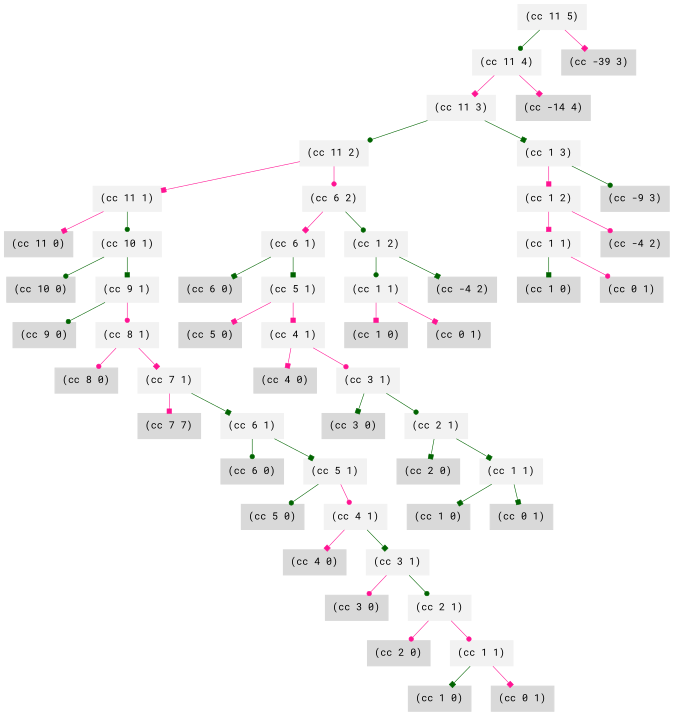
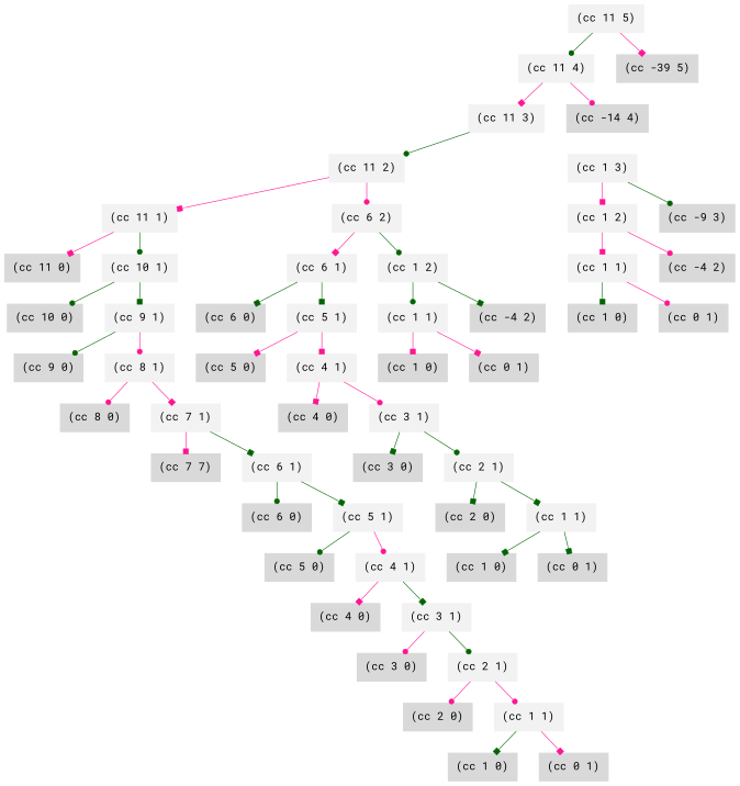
  digraph {
    fontname="Roboto Mono"
    ranksep=0.25
    node [color=gray85 fontname="Roboto Mono" fontsize=9 margin=.08 shape=box style=filled]
    edge [arrowhead=box arrowsize=0.5 color=darkgreen fontname="Roboto Mono" penwidth=.5]
    n1 [color=gray95 height=0 label="(cc 11 5)" width=0]
    n2 [color=gray95 height=0 label="(cc 11 4)" width=0]
-   n3 [height=0 label="(cc -39 3)" width=0]
+   n3 [height=0 label="(cc -39 5)" width=0]
    n4 [color=gray95 height=0 label="(cc 11 3)" width=0]
    n5 [height=0 label="(cc -14 4)" width=0]
    n6 [color=gray95 height=0 label="(cc 11 2)" width=0]
    n7 [color=gray95 height=0 label="(cc 1 3)" width=0]
    n8 [color=gray95 height=0 label="(cc 11 1)" width=0]
    n9 [color=gray95 height=0 label="(cc 6 2)" width=0]
    n10 [color=gray95 height=0 label="(cc 1 2)" width=0]
    n11 [height=0 label="(cc -9 3)" width=0]
    n12 [height=0 label="(cc 11 0)" width=0]
    n13 [color=gray95 height=0 label="(cc 10 1)" width=0]
    n14 [color=gray95 height=0 label="(cc 6 1)" width=0]
    n15 [color=gray95 height=0 label="(cc 1 2)" width=0]
    n16 [height=0 label="(cc 10 0)" width=0]
    n17 [color=gray95 height=0 label="(cc 9 1)" width=0]
    n18 [height=0 label="(cc 9 0)" width=0]
    n19 [color=gray95 height=0 label="(cc 8 1)" width=0]
    n20 [height=0 label="(cc 8 0)" width=0]
    n21 [color=gray95 height=0 label="(cc 7 1)" width=0]
    n22 [height=0 label="(cc 7 7)" width=0]
    n23 [color=gray95 height=0 label="(cc 6 1)" width=0]
    n24 [height=0 label="(cc 6 0)" width=0]
    n25 [color=gray95 height=0 label="(cc 5 1)" width=0]
    n26 [height=0 label="(cc 5 0)" width=0]
    n27 [color=gray95 height=0 label="(cc 4 1)" width=0]
    n28 [height=0 label="(cc 4 0)" width=0]
    n29 [color=gray95 height=0 label="(cc 3 1)" width=0]
    n30 [height=0 label="(cc 3 0)" width=0]
    n31 [color=gray95 height=0 label="(cc 2 1)" width=0]
    n32 [height=0 label="(cc 2 0)" width=0]
    n33 [color=gray95 height=0 label="(cc 1 1)" width=0]
    n34 [height=0 label="(cc 1 0)" width=0]
    n35 [height=0 label="(cc 0 1)" width=0]
    n36 [height=0 label="(cc 6 0)" width=0]
    n37 [color=gray95 height=0 label="(cc 5 1)" width=0]
    n38 [color=gray95 height=0 label="(cc 1 1)" width=0]
    n39 [height=0 label="(cc -4 2)" width=0]
    n40 [height=0 label="(cc 5 0)" width=0]
    n41 [color=gray95 height=0 label="(cc 4 1)" width=0]
    n42 [height=0 label="(cc 4 0)" width=0]
    n43 [color=gray95 height=0 label="(cc 3 1)" width=0]
    n44 [height=0 label="(cc 3 0)" width=0]
    n45 [color=gray95 height=0 label="(cc 2 1)" width=0]
    n46 [height=0 label="(cc 2 0)" width=0]
    n47 [color=gray95 height=0 label="(cc 1 1)" width=0]
    n48 [height=0 label="(cc 1 0)" width=0]
    n49 [height=0 label="(cc 0 1)" width=0]
    n50 [height=0 label="(cc 1 0)" width=0]
    n51 [height=0 label="(cc 0 1)" width=0]
    n52 [color=gray95 height=0 label="(cc 1 1)" width=0]
    n53 [height=0 label="(cc -4 2)" width=0]
    n54 [height=0 label="(cc 1 0)" width=0]
    n55 [height=0 label="(cc 0 1)" width=0]
    n1 -> n2 [arrowhead=dot]
    n1 -> n3 [color=deeppink]
    n2 -> n4 [color=deeppink]
-   n2 -> n5 [color=deeppink]
+   n2 -> n5 [arrowhead=dot color=deeppink]
    n4 -> n6 [arrowhead=dot]
-   n4 -> n7
    n6 -> n8 [color=deeppink]
    n6 -> n9 [arrowhead=dot color=deeppink]
    n7 -> n10 [color=deeppink]
    n7 -> n11 [arrowhead=dot]
    n8 -> n12 [color=deeppink]
    n8 -> n13 [arrowhead=dot]
    n9 -> n14 [color=deeppink]
    n9 -> n15 [arrowhead=dot]
    n10 -> n52 [color=deeppink]
    n10 -> n53 [arrowhead=dot color=deeppink]
    n13 -> n16 [arrowhead=dot]
    n13 -> n17
    n14 -> n36
    n14 -> n37
    n15 -> n38 [arrowhead=dot]
    n15 -> n39
    n17 -> n18 [arrowhead=dot]
    n17 -> n19 [arrowhead=dot color=deeppink]
    n19 -> n20 [arrowhead=dot color=deeppink]
    n19 -> n21 [color=deeppink]
    n21 -> n22 [color=deeppink]
    n21 -> n23
    n23 -> n24 [arrowhead=dot]
    n23 -> n25
    n25 -> n26 [arrowhead=dot]
    n25 -> n27 [arrowhead=dot color=deeppink]
    n27 -> n28 [color=deeppink]
    n27 -> n29
    n29 -> n30 [arrowhead=dot color=deeppink]
    n29 -> n31 [arrowhead=dot]
    n31 -> n32 [arrowhead=dot color=deeppink]
    n31 -> n33 [arrowhead=dot color=deeppink]
    n33 -> n34
    n33 -> n35 [color=deeppink]
    n37 -> n40 [color=deeppink]
    n37 -> n41 [color=deeppink]
    n38 -> n50 [color=deeppink]
    n38 -> n51 [color=deeppink]
    n41 -> n42 [color=deeppink]
    n41 -> n43 [arrowhead=dot color=deeppink]
    n43 -> n44
    n43 -> n45 [arrowhead=dot]
    n45 -> n46
    n45 -> n47
    n47 -> n48
    n47 -> n49
    n52 -> n54
    n52 -> n55 [arrowhead=dot color=deeppink]
  }
